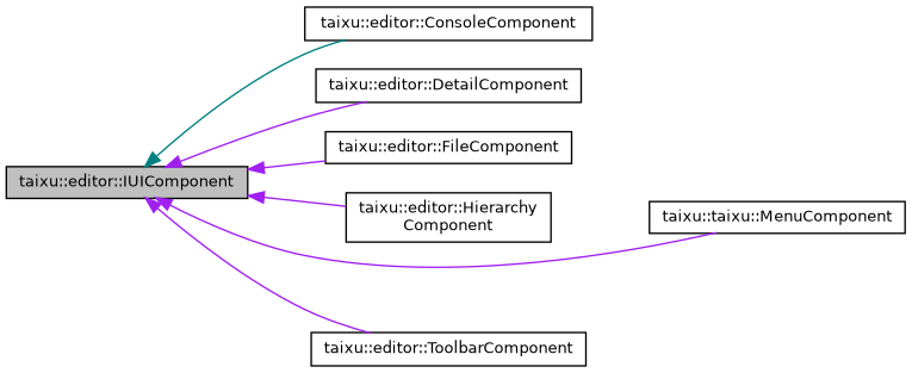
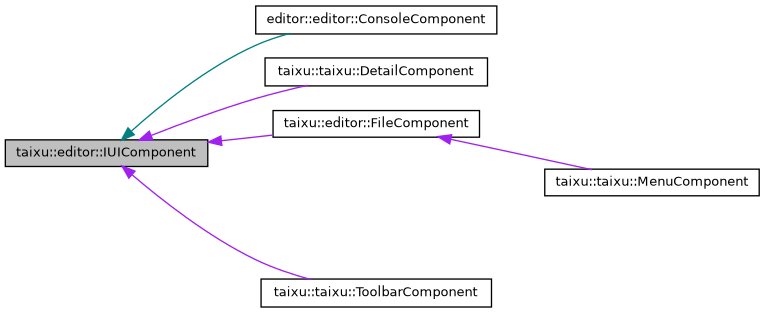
  digraph {
    rankdir=LR
    node [color=black fillcolor=white fontname=Helvetica fontsize=10 shape=record style=filled]
    edge [color=purple dir=back fontname=Helvetica fontsize=10 labelfontname=Helvetica labelfontsize=10 style=solid]
    n1 [fillcolor=grey75 fontcolor=black height=0.2 label="taixu::editor::IUIComponent" width=0.4]
-   n2 [height=0.2 label="taixu::editor::ConsoleComponent" width=0.4]
-   n3 [height=0.2 label="taixu::editor::DetailComponent" width=0.4]
+   n2 [height=0.2 label="editor::editor::ConsoleComponent" width=0.4]
+   n3 [height=0.2 label="taixu::taixu::DetailComponent" width=0.4]
    n4 [height=0.2 label="taixu::editor::FileComponent" width=0.4]
-   n5 [height=0.2 label="taixu::editor::Hierarchy\lComponent" width=0.4]
    n6 [height=0.2 label="taixu::taixu::MenuComponent" width=0.4]
-   n7 [height=0.2 label="taixu::editor::ToolbarComponent" width=0.4]
+   n7 [height=0.2 label="taixu::taixu::ToolbarComponent" width=0.4]
    n1 -> n2 [color=teal]
    n1 -> n3
    n1 -> n4
-   n1 -> n5
-   n1 -> n6
+   n4 -> n6
    n1 -> n7
  }
